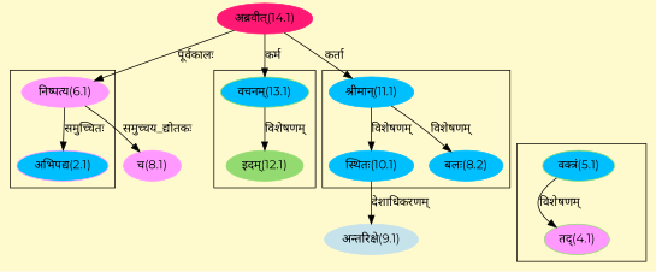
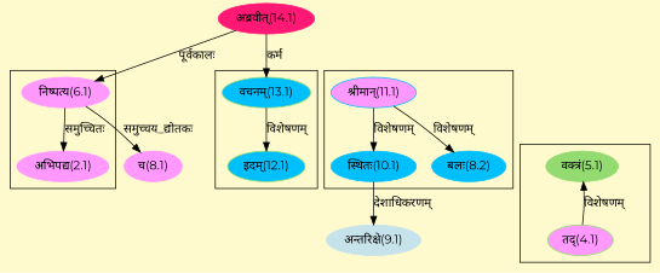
  digraph {
    bgcolor=lemonchiffon1
    compound=true
    fontname=Montserrat
    rankdir=BT
    node [color="#93DB70" fontname=Montserrat style=filled]
    edge [dir=back fontname=Montserrat]
-   n1 [color="#00BFFF" label="श्रीमान्(11.1)"]
+   n1 [color="#00BFFF" label="श्रीमान्(11.1)" fillcolor="#FF99FF"]
    n2 [color="#00BFFF" label="बलः(8.2)"]
    n3 [color="#00BFFF" label="स्थितः(10.1)"]
-   n4 [color="#FF99FF" label="अभिपद्य(2.1)" fillcolor="#00BFFF"]
+   n4 [color="#FF99FF" label="अभिपद्य(2.1)"]
    n5 [color="#FF99FF" label="निष्पत्य(6.1)"]
    n6 [fillcolor="#FF99FF" label="तद्(4.1)"]
-   n7 [label="वक्त्रं(5.1)" fillcolor="#00BFFF"]
-   n8 [label="इदम्(12.1)"]
+   n7 [label="वक्त्रं(5.1)"]
+   n8 [label="इदम्(12.1)" fillcolor="#00BFFF"]
    n9 [fillcolor="#00BFFF" label="वचनम्(13.1)"]
    n10 [color="#FF1975" label="अब्रवीत्(14.1)"]
    n11 [color="#FF99FF" label="च(8.1)"]
    n12 [color="#C6E2EB" label="अन्तरिक्षे(9.1)"]
    subgraph cluster_1 {
      n1
      n2
      n3
    }
    subgraph cluster_2 {
      n4
      n5
    }
    subgraph cluster_3 {
      n6
      n7
    }
    subgraph cluster_4 {
      n8
      n9
    }
-   n1 -> n10 [label="कर्ता"]
    n2 -> n1 [label="विशेषणम्"]
    n3 -> n1 [label="विशेषणम्"]
    n4 -> n5 [label="समुच्चितः"]
    n5 -> n10 [label="पूर्वकालः"]
-   n6 -> n7 [label="विशेषणम्"]
+   n7 -> n6 [label="विशेषणम्"]
    n8 -> n9 [label="विशेषणम्"]
    n9 -> n10 [label="कर्म"]
    n11 -> n5 [label="समुच्चय_द्योतकः"]
    n12 -> n3 [label="देशाधिकरणम्"]
  }
